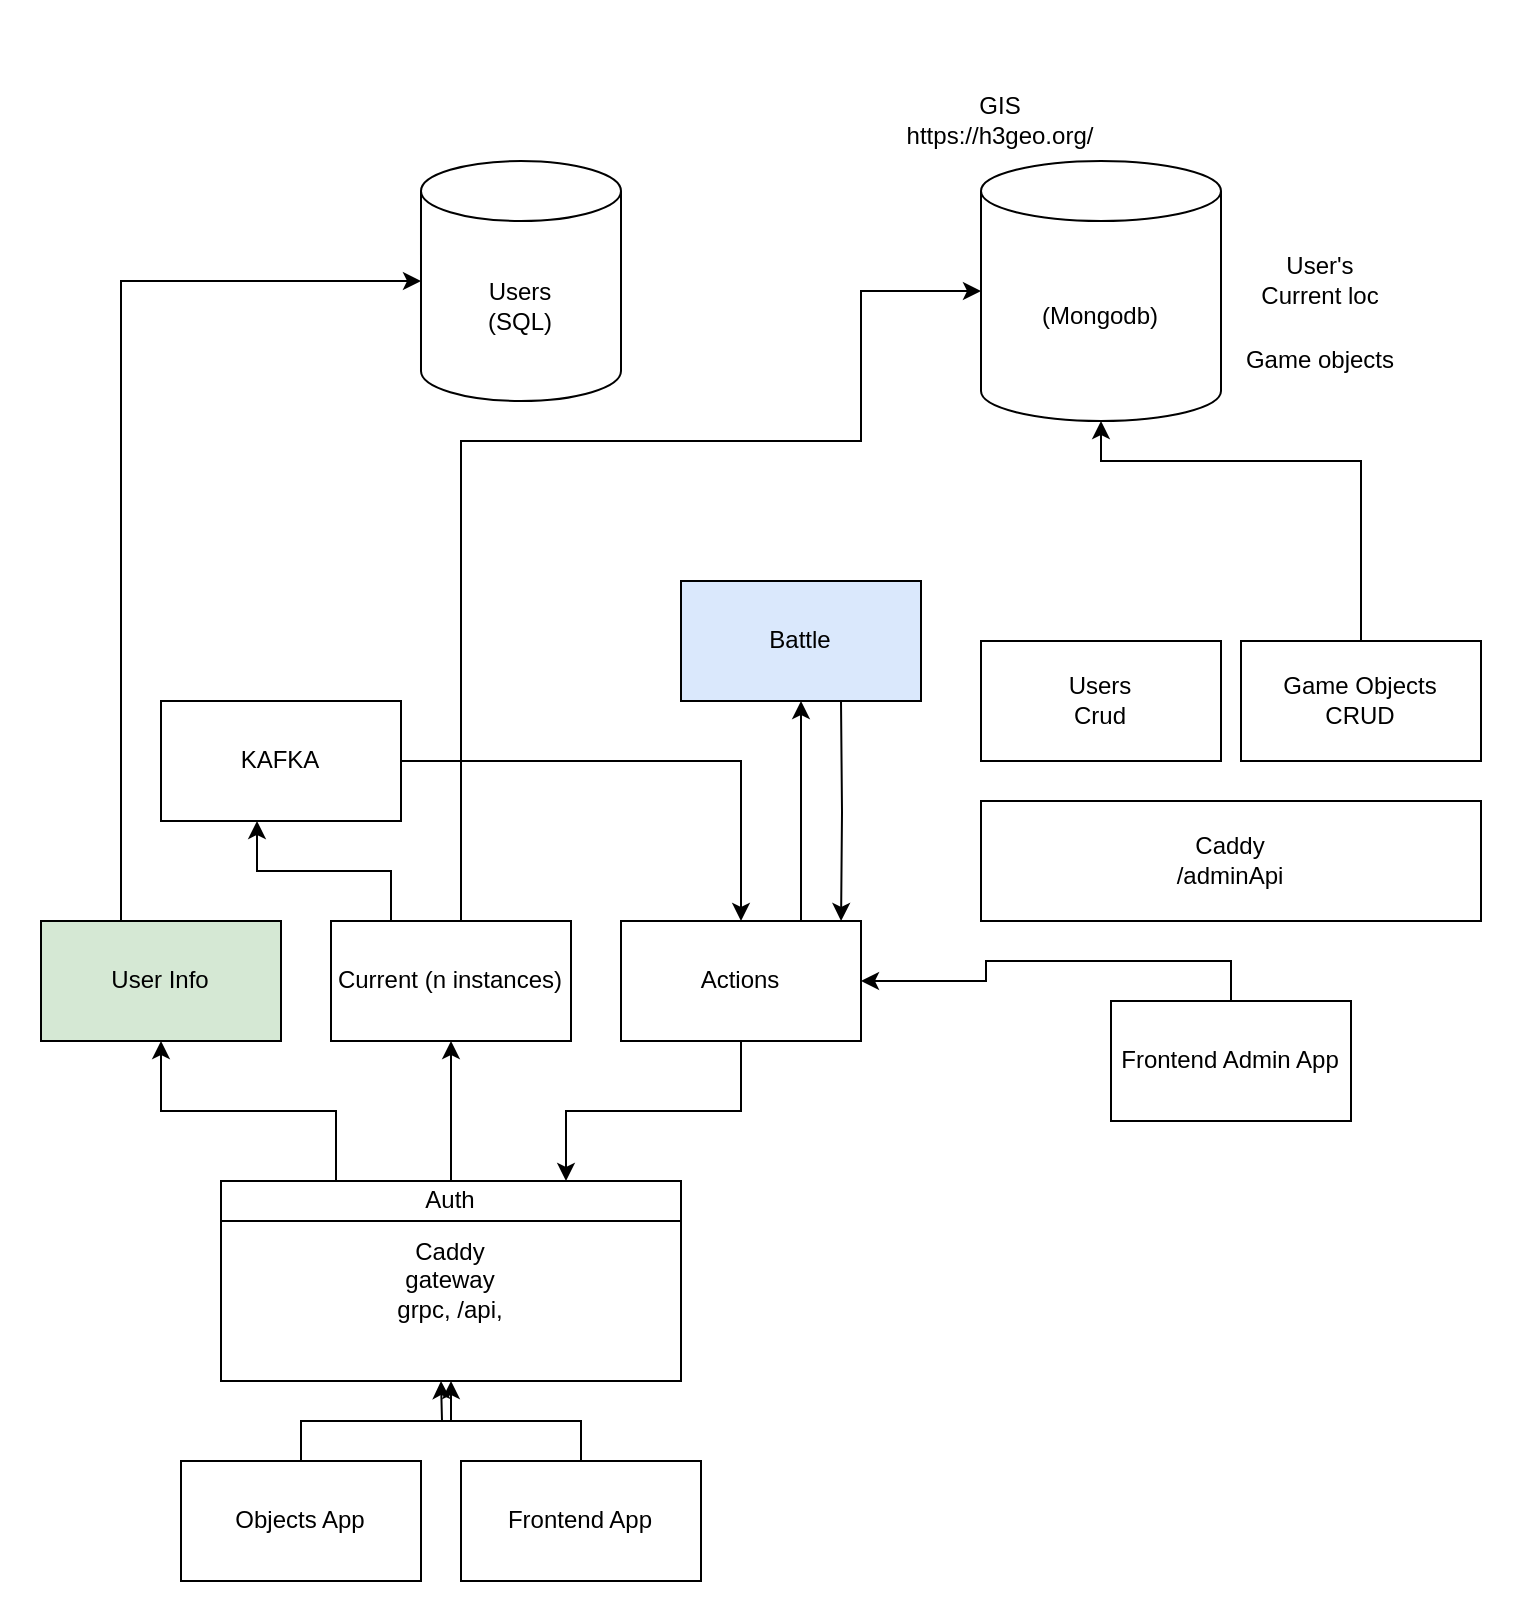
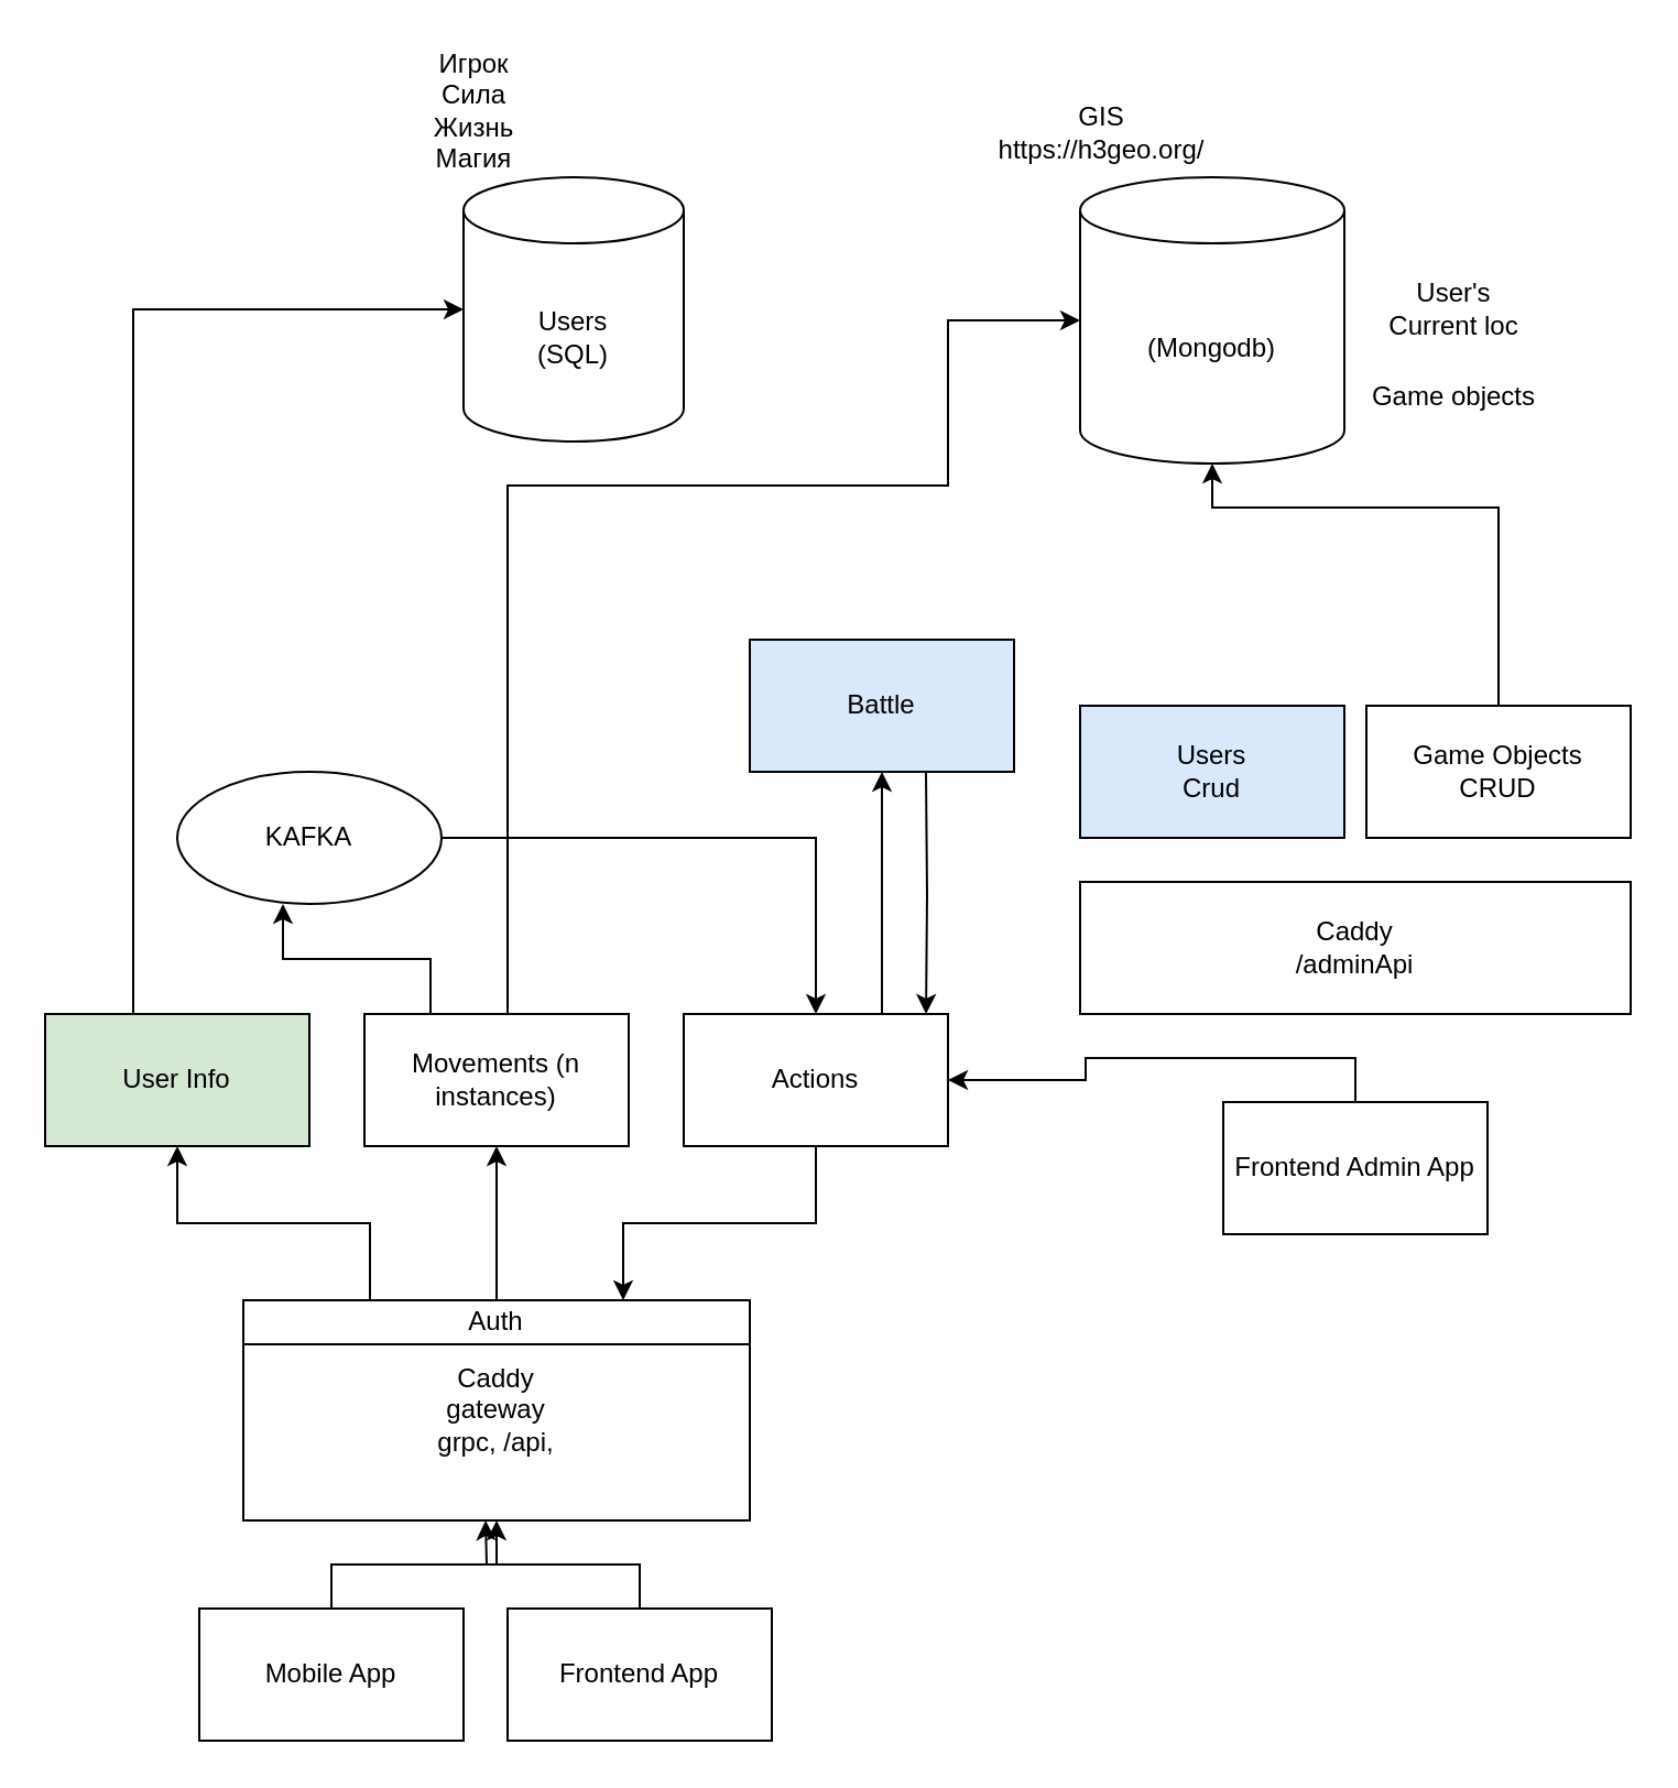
  <mxCell id="0" />
  <mxCell id="1" parent="0" />
  <mxCell id="2" style="edgeStyle=orthogonalEdgeStyle;rounded=0;orthogonalLoop=1;jettySize=auto;html=1;exitX=0.5;exitY=0;exitDx=0;exitDy=0;entryX=0.5;entryY=1;entryDx=0;entryDy=0;" parent="1" source="3" target="8" edge="1"><mxGeometry relative="1" as="geometry" /></mxCell>
- <mxCell id="3" value="Objects App" style="rounded=0;whiteSpace=wrap;html=1;" parent="1" vertex="1"><mxGeometry x="90" y="730" width="120" height="60" as="geometry" /></mxCell>
+ <mxCell id="3" value="Mobile App" style="rounded=0;whiteSpace=wrap;html=1;" parent="1" vertex="1"><mxGeometry x="90" y="730" width="120" height="60" as="geometry" /></mxCell>
  <mxCell id="4" style="edgeStyle=orthogonalEdgeStyle;rounded=0;orthogonalLoop=1;jettySize=auto;html=1;exitX=0.5;exitY=0;exitDx=0;exitDy=0;" parent="1" source="5" edge="1"><mxGeometry relative="1" as="geometry"><mxPoint x="220" y="690" as="targetPoint" /></mxGeometry></mxCell>
  <mxCell id="5" value="Frontend App" style="rounded=0;whiteSpace=wrap;html=1;" parent="1" vertex="1"><mxGeometry x="230" y="730" width="120" height="60" as="geometry" /></mxCell>
  <mxCell id="6" style="edgeStyle=orthogonalEdgeStyle;rounded=0;orthogonalLoop=1;jettySize=auto;html=1;exitX=0.5;exitY=0;exitDx=0;exitDy=0;" parent="1" source="7" target="29" edge="1"><mxGeometry relative="1" as="geometry" /></mxCell>
  <mxCell id="7" value="Frontend Admin App" style="rounded=0;whiteSpace=wrap;html=1;" parent="1" vertex="1"><mxGeometry x="555" y="500" width="120" height="60" as="geometry" /></mxCell>
  <mxCell id="8" value="Caddy&lt;br&gt;gateway &lt;br&gt;grpc, /api, " style="rounded=0;whiteSpace=wrap;html=1;" parent="1" vertex="1"><mxGeometry x="110" y="590" width="230" height="100" as="geometry" /></mxCell>
  <mxCell id="9" value="Users&lt;br&gt;(SQL)" style="shape=cylinder3;whiteSpace=wrap;html=1;boundedLbl=1;backgroundOutline=1;size=15;" parent="1" vertex="1"><mxGeometry x="210" y="80" width="100" height="120" as="geometry" /></mxCell>
  <mxCell id="10" value="(Mongodb)" style="shape=cylinder3;whiteSpace=wrap;html=1;boundedLbl=1;backgroundOutline=1;size=15;" parent="1" vertex="1"><mxGeometry x="490" y="80" width="120" height="130" as="geometry" /></mxCell>
+ <mxCell id="11" value="Игрок&lt;br&gt;Сила&lt;br&gt;Жизнь&lt;br&gt;Магия" style="text;html=1;strokeColor=none;fillColor=none;align=center;verticalAlign=middle;whiteSpace=wrap;rounded=0;" parent="1" vertex="1"><mxGeometry x="170" y="20" width="90" height="60" as="geometry" /></mxCell>
  <mxCell id="12" value="GIS&lt;br&gt;https://h3geo.org/" style="text;html=1;strokeColor=none;fillColor=none;align=center;verticalAlign=middle;whiteSpace=wrap;rounded=0;" parent="1" vertex="1"><mxGeometry x="430" y="30" width="140" height="60" as="geometry" /></mxCell>
  <mxCell id="13" value="User's &lt;br&gt;Current loc" style="text;html=1;strokeColor=none;fillColor=none;align=center;verticalAlign=middle;whiteSpace=wrap;rounded=0;" parent="1" vertex="1"><mxGeometry x="605" y="125" width="110" height="30" as="geometry" /></mxCell>
  <mxCell id="14" value="Game objects" style="text;html=1;strokeColor=none;fillColor=none;align=center;verticalAlign=middle;whiteSpace=wrap;rounded=0;" parent="1" vertex="1"><mxGeometry x="610" y="160" width="100" height="40" as="geometry" /></mxCell>
  <mxCell id="15" value="Caddy&lt;br&gt;/adminApi&lt;br&gt;" style="rounded=0;whiteSpace=wrap;html=1;" parent="1" vertex="1"><mxGeometry x="490" y="400" width="250" height="60" as="geometry" /></mxCell>
  <mxCell id="16" value="Game Objects &lt;br&gt;CRUD" style="rounded=0;whiteSpace=wrap;html=1;" parent="1" vertex="1"><mxGeometry x="620" y="320" width="120" height="60" as="geometry" /></mxCell>
- <mxCell id="17" value="Users&lt;br&gt;Crud" style="rounded=0;whiteSpace=wrap;html=1;" parent="1" vertex="1"><mxGeometry x="490" y="320" width="120" height="60" as="geometry" /></mxCell>
+ <mxCell id="17" value="Users&lt;br&gt;Crud" style="rounded=0;whiteSpace=wrap;html=1;fillColor=#dae8fc;" parent="1" vertex="1"><mxGeometry x="490" y="320" width="120" height="60" as="geometry" /></mxCell>
  <mxCell id="18" style="edgeStyle=orthogonalEdgeStyle;rounded=0;orthogonalLoop=1;jettySize=auto;html=1;exitX=0.5;exitY=0;exitDx=0;exitDy=0;entryX=0.5;entryY=1;entryDx=0;entryDy=0;entryPerimeter=0;" parent="1" source="16" target="10" edge="1"><mxGeometry relative="1" as="geometry"><Array as="points"><mxPoint x="680" y="230" /><mxPoint x="550" y="230" /></Array></mxGeometry></mxCell>
  <mxCell id="19" style="edgeStyle=orthogonalEdgeStyle;rounded=0;orthogonalLoop=1;jettySize=auto;html=1;exitX=0.5;exitY=0;exitDx=0;exitDy=0;entryX=0;entryY=0.5;entryDx=0;entryDy=0;entryPerimeter=0;" parent="1" source="20" target="9" edge="1"><mxGeometry relative="1" as="geometry"><mxPoint y="220" as="targetPoint" x="180" /><Array as="points"><mxPoint x="60" y="460" /><mxPoint x="60" y="140" /></Array></mxGeometry></mxCell>
  <mxCell id="20" value="User Info" style="rounded=0;whiteSpace=wrap;html=1;fillColor=#d5e8d4;" parent="1" vertex="1"><mxGeometry x="20" y="460" width="120" height="60" as="geometry" /></mxCell>
  <mxCell id="21" style="edgeStyle=orthogonalEdgeStyle;rounded=0;orthogonalLoop=1;jettySize=auto;html=1;exitX=0.5;exitY=0;exitDx=0;exitDy=0;entryX=0.5;entryY=1;entryDx=0;entryDy=0;" parent="1" source="23" target="26" edge="1"><mxGeometry relative="1" as="geometry" /></mxCell>
  <mxCell id="22" style="edgeStyle=orthogonalEdgeStyle;rounded=0;orthogonalLoop=1;jettySize=auto;html=1;exitX=0.25;exitY=0;exitDx=0;exitDy=0;entryX=0.5;entryY=1;entryDx=0;entryDy=0;" parent="1" source="23" target="20" edge="1"><mxGeometry relative="1" as="geometry" /></mxCell>
  <mxCell id="23" value="Auth" style="rounded=0;whiteSpace=wrap;html=1;" parent="1" vertex="1"><mxGeometry x="110" y="590" width="230" height="20" as="geometry" /></mxCell>
  <mxCell id="24" value="Battle" style="rounded=0;whiteSpace=wrap;html=1;fillColor=#dae8fc;" parent="1" vertex="1"><mxGeometry x="340" y="290" width="120" height="60" as="geometry" /></mxCell>
  <mxCell id="25" style="edgeStyle=orthogonalEdgeStyle;rounded=0;orthogonalLoop=1;jettySize=auto;html=1;exitX=0.5;exitY=0;exitDx=0;exitDy=0;entryX=0;entryY=0.5;entryDx=0;entryDy=0;entryPerimeter=0;" parent="1" source="26" target="10" edge="1"><mxGeometry relative="1" as="geometry"><mxPoint x="440" y="230" as="targetPoint" /><Array as="points"><mxPoint x="230" y="220" /><mxPoint x="430" y="220" /><mxPoint x="430" y="145" /></Array></mxGeometry></mxCell>
- <mxCell id="26" value="Current (n instances)" style="rounded=0;whiteSpace=wrap;html=1;" parent="1" vertex="1"><mxGeometry x="165" y="460" width="120" height="60" as="geometry" /></mxCell>
+ <mxCell id="26" value="Movements (n instances)" style="rounded=0;whiteSpace=wrap;html=1;" parent="1" vertex="1"><mxGeometry x="165" y="460" width="120" height="60" as="geometry" /></mxCell>
  <mxCell id="27" style="edgeStyle=orthogonalEdgeStyle;rounded=0;orthogonalLoop=1;jettySize=auto;html=1;exitX=0.75;exitY=0;exitDx=0;exitDy=0;entryX=0.5;entryY=1;entryDx=0;entryDy=0;" parent="1" source="29" target="24" edge="1"><mxGeometry relative="1" as="geometry" /></mxCell>
  <mxCell id="28" style="edgeStyle=orthogonalEdgeStyle;rounded=0;orthogonalLoop=1;jettySize=auto;html=1;exitX=0.5;exitY=1;exitDx=0;exitDy=0;entryX=0.75;entryY=0;entryDx=0;entryDy=0;" parent="1" source="29" target="23" edge="1"><mxGeometry relative="1" as="geometry" /></mxCell>
  <mxCell id="29" value="Actions" style="rounded=0;whiteSpace=wrap;html=1;" parent="1" vertex="1"><mxGeometry x="310" y="460" width="120" height="60" as="geometry" /></mxCell>
  <mxCell id="30" style="edgeStyle=orthogonalEdgeStyle;rounded=0;orthogonalLoop=1;jettySize=auto;html=1;exitX=1;exitY=0.5;exitDx=0;exitDy=0;entryX=0.5;entryY=0;entryDx=0;entryDy=0;" parent="1" source="31" target="29" edge="1"><mxGeometry relative="1" as="geometry" /></mxCell>
- <mxCell id="31" value="KAFKA" style="rounded=0;whiteSpace=wrap;html=1;" parent="1" vertex="1"><mxGeometry x="80" y="350" width="120" height="60" as="geometry" /></mxCell>
+ <mxCell id="31" value="KAFKA" style="ellipse;whiteSpace=wrap;html=1;" parent="1" vertex="1"><mxGeometry x="80" y="350" width="120" height="60" as="geometry" /></mxCell>
  <mxCell id="32" style="edgeStyle=orthogonalEdgeStyle;rounded=0;orthogonalLoop=1;jettySize=auto;html=1;exitX=0.25;exitY=0;exitDx=0;exitDy=0;entryX=0.4;entryY=1;entryDx=0;entryDy=0;entryPerimeter=0;" parent="1" source="26" target="31" edge="1"><mxGeometry relative="1" as="geometry" /></mxCell>
  <mxCell id="33" style="edgeStyle=orthogonalEdgeStyle;rounded=0;orthogonalLoop=1;jettySize=auto;html=1;entryX=0.917;entryY=0;entryDx=0;entryDy=0;entryPerimeter=0;" parent="1" target="29" edge="1"><mxGeometry relative="1" as="geometry"><mxPoint x="420" y="350" as="sourcePoint" /></mxGeometry></mxCell>
